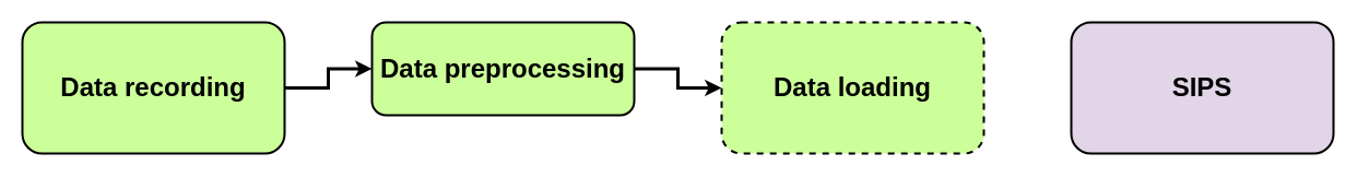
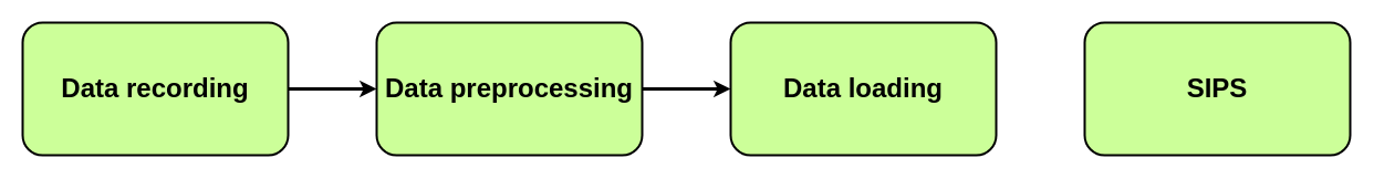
  <mxCell id="0" />
  <mxCell id="1" parent="0" />
  <mxCell id="2" style="edgeStyle=orthogonalEdgeStyle;rounded=0;orthogonalLoop=1;jettySize=auto;html=1;strokeColor=#000000;strokeWidth=3;" parent="1" source="3" target="7" edge="1"><mxGeometry relative="1" as="geometry" /></mxCell>
  <mxCell id="3" value="&lt;h1&gt;&lt;font color=&quot;#000000&quot;&gt;Data recording&lt;/font&gt;&lt;/h1&gt;" style="rounded=1;whiteSpace=wrap;html=1;strokeColor=#000000;fillColor=#CCFF99;strokeWidth=2;" parent="1" vertex="1"><mxGeometry x="20" y="20" width="240" height="120" as="geometry" /></mxCell>
- <mxCell id="4" value="&lt;h1&gt;&lt;font color=&quot;#000000&quot;&gt;SIPS&lt;/font&gt;&lt;/h1&gt;" style="rounded=1;whiteSpace=wrap;html=1;strokeColor=#000000;fillColor=#e1d5e7;strokeWidth=2;" parent="1" vertex="1"><mxGeometry x="980" y="20" width="240" height="120" as="geometry" /></mxCell>
- <mxCell id="5" value="&lt;h1&gt;&lt;font color=&quot;#000000&quot;&gt;Data loading&lt;/font&gt;&lt;/h1&gt;" style="rounded=1;whiteSpace=wrap;html=1;strokeColor=#000000;fillColor=#CCFF99;strokeWidth=2;dashed=1;" parent="1" vertex="1"><mxGeometry x="660" y="20" width="240" height="120" as="geometry" /></mxCell>
+ <mxCell id="4" value="&lt;h1&gt;&lt;font color=&quot;#000000&quot;&gt;SIPS&lt;/font&gt;&lt;/h1&gt;" style="rounded=1;whiteSpace=wrap;html=1;strokeColor=#000000;fillColor=#CCFF99;strokeWidth=2;" parent="1" vertex="1"><mxGeometry x="980" y="20" width="240" height="120" as="geometry" /></mxCell>
+ <mxCell id="5" value="&lt;h1&gt;&lt;font color=&quot;#000000&quot;&gt;Data loading&lt;/font&gt;&lt;/h1&gt;" style="rounded=1;whiteSpace=wrap;html=1;strokeColor=#000000;fillColor=#CCFF99;strokeWidth=2;" parent="1" vertex="1"><mxGeometry x="660" y="20" width="240" height="120" as="geometry" /></mxCell>
  <mxCell id="6" style="edgeStyle=orthogonalEdgeStyle;rounded=0;orthogonalLoop=1;jettySize=auto;html=1;entryX=0;entryY=0.5;entryDx=0;entryDy=0;strokeColor=#000000;strokeWidth=3;" parent="1" source="7" target="5" edge="1"><mxGeometry relative="1" as="geometry" /></mxCell>
- <mxCell id="7" value="&lt;h1&gt;&lt;font color=&quot;#000000&quot;&gt;Data preprocessing&lt;/font&gt;&lt;/h1&gt;" style="rounded=1;whiteSpace=wrap;html=1;strokeColor=#000000;fillColor=#CCFF99;strokeWidth=2;" parent="1" vertex="1"><mxGeometry x="340" y="20" width="240" height="85" as="geometry" /></mxCell>
+ <mxCell id="7" value="&lt;h1&gt;&lt;font color=&quot;#000000&quot;&gt;Data preprocessing&lt;/font&gt;&lt;/h1&gt;" style="rounded=1;whiteSpace=wrap;html=1;strokeColor=#000000;fillColor=#CCFF99;strokeWidth=2;" parent="1" vertex="1"><mxGeometry x="340" y="20" width="240" height="120" as="geometry" /></mxCell>
